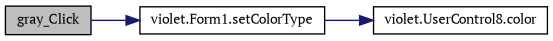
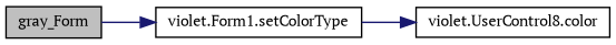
  digraph {
    fontname="PT Serif"
    rankdir=LR
    node [color=black fillcolor=white fontname="PT Serif" fontsize=10 shape=record style=filled]
    edge [color=midnightblue fontname="PT Serif" fontsize=10 labelfontname=Helvetica labelfontsize=10 style=solid]
-   n1 [fillcolor=grey75 fontcolor=black height=0.2 label=gray_Click width=0.4]
+   n1 [fillcolor=grey75 fontcolor=black height=0.2 label=gray_Form width=0.4]
    n2 [height=0.2 label="violet.Form1.setColorType" width=0.4]
    n3 [height=0.2 label="violet.UserControl8.color" width=0.4]
    n1 -> n2
    n2 -> n3
  }
